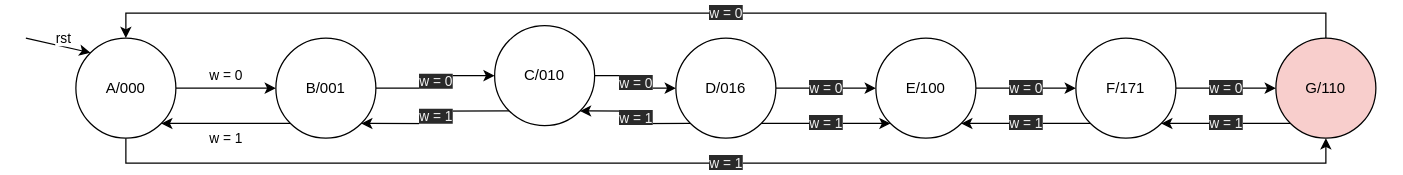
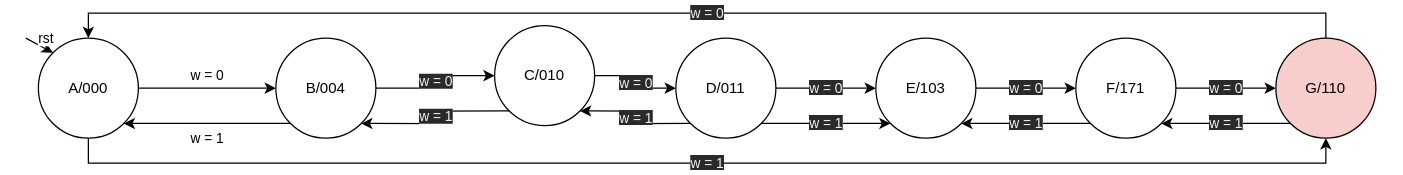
  <mxCell id="0" />
  <mxCell id="1" parent="0" />
  <mxCell id="2" value="w = 0" style="edgeStyle=orthogonalEdgeStyle;rounded=0;orthogonalLoop=1;jettySize=auto;html=1;entryX=0;entryY=0.5;entryDx=0;entryDy=0;" edge="1" parent="1" source="4" target="7"><mxGeometry y="10" relative="1" as="geometry"><mxPoint as="offset" /></mxGeometry></mxCell>
  <mxCell id="3" value="&lt;span style=&quot;color: rgb(240, 240, 240); font-family: helvetica; font-size: 11px; font-style: normal; font-weight: 400; letter-spacing: normal; text-align: center; text-indent: 0px; text-transform: none; word-spacing: 0px; background-color: rgb(42, 42, 42); display: inline; float: none;&quot;&gt;w = 1&lt;/span&gt;" style="edgeStyle=orthogonalEdgeStyle;rounded=0;orthogonalLoop=1;jettySize=auto;html=1;exitX=0.5;exitY=1;exitDx=0;exitDy=0;entryX=0.5;entryY=1;entryDx=0;entryDy=0;" edge="1" parent="1" source="4" target="22"><mxGeometry relative="1" as="geometry" /></mxCell>
- <mxCell id="4" value="A/000" style="ellipse;whiteSpace=wrap;html=1;aspect=fixed;" vertex="1" parent="1"><mxGeometry x="60" y="30" width="80" height="80" as="geometry" /></mxCell>
+ <mxCell id="4" value="A/000" style="ellipse;whiteSpace=wrap;html=1;aspect=fixed;" vertex="1" parent="1"><mxGeometry x="30" y="30" width="80" height="80" as="geometry" /></mxCell>
  <mxCell id="5" value="&lt;span style=&quot;color: rgb(240, 240, 240); font-family: helvetica; font-size: 11px; font-style: normal; font-weight: 400; letter-spacing: normal; text-align: center; text-indent: 0px; text-transform: none; word-spacing: 0px; background-color: rgb(42, 42, 42); display: inline; float: none;&quot;&gt;w = 0&lt;/span&gt;" style="edgeStyle=orthogonalEdgeStyle;rounded=0;orthogonalLoop=1;jettySize=auto;html=1;exitX=1;exitY=0.5;exitDx=0;exitDy=0;entryX=0;entryY=0.5;entryDx=0;entryDy=0;" edge="1" parent="1" source="7" target="10"><mxGeometry relative="1" as="geometry" /></mxCell>
  <mxCell id="6" value="w = 1" style="edgeStyle=orthogonalEdgeStyle;rounded=0;orthogonalLoop=1;jettySize=auto;html=1;exitX=0;exitY=1;exitDx=0;exitDy=0;entryX=1;entryY=1;entryDx=0;entryDy=0;" edge="1" parent="1" source="7" target="4"><mxGeometry y="12" relative="1" as="geometry"><mxPoint as="offset" /></mxGeometry></mxCell>
- <mxCell id="7" value="B/001" style="ellipse;whiteSpace=wrap;html=1;" vertex="1" parent="1"><mxGeometry x="220" y="30" width="80" height="80" as="geometry" /></mxCell>
+ <mxCell id="7" value="B/004" style="ellipse;whiteSpace=wrap;html=1;" vertex="1" parent="1"><mxGeometry x="220" y="30" width="80" height="80" as="geometry" /></mxCell>
  <mxCell id="8" value="&lt;span style=&quot;color: rgb(240, 240, 240); font-family: helvetica; font-size: 11px; font-style: normal; font-weight: 400; letter-spacing: normal; text-align: center; text-indent: 0px; text-transform: none; word-spacing: 0px; background-color: rgb(42, 42, 42); display: inline; float: none;&quot;&gt;w = 0&lt;/span&gt;" style="edgeStyle=orthogonalEdgeStyle;rounded=0;orthogonalLoop=1;jettySize=auto;html=1;exitX=1;exitY=0.5;exitDx=0;exitDy=0;entryX=0;entryY=0.5;entryDx=0;entryDy=0;" edge="1" parent="1" source="10" target="14"><mxGeometry relative="1" as="geometry" /></mxCell>
  <mxCell id="9" value="&lt;span style=&quot;color: rgb(240, 240, 240); font-family: helvetica; font-size: 11px; font-style: normal; font-weight: 400; letter-spacing: normal; text-align: center; text-indent: 0px; text-transform: none; word-spacing: 0px; background-color: rgb(42, 42, 42); display: inline; float: none;&quot;&gt;w = 1&lt;/span&gt;" style="edgeStyle=orthogonalEdgeStyle;rounded=0;orthogonalLoop=1;jettySize=auto;html=1;exitX=0;exitY=1;exitDx=0;exitDy=0;entryX=1;entryY=1;entryDx=0;entryDy=0;" edge="1" parent="1" source="10" target="7"><mxGeometry relative="1" as="geometry" /></mxCell>
  <mxCell id="10" value="C/010" style="ellipse;whiteSpace=wrap;html=1;aspect=fixed;" vertex="1" parent="1"><mxGeometry x="395" y="20" width="80" height="80" as="geometry" /></mxCell>
  <mxCell id="11" value="&lt;span style=&quot;color: rgb(240, 240, 240); font-family: helvetica; font-size: 11px; font-style: normal; font-weight: 400; letter-spacing: normal; text-align: center; text-indent: 0px; text-transform: none; word-spacing: 0px; background-color: rgb(42, 42, 42); display: inline; float: none;&quot;&gt;w = 0&lt;/span&gt;" style="edgeStyle=orthogonalEdgeStyle;rounded=0;orthogonalLoop=1;jettySize=auto;html=1;exitX=1;exitY=0.5;exitDx=0;exitDy=0;entryX=0;entryY=0.5;entryDx=0;entryDy=0;" edge="1" parent="1" source="14" target="16"><mxGeometry relative="1" as="geometry" /></mxCell>
  <mxCell id="12" value="&lt;span style=&quot;color: rgb(240, 240, 240); font-family: helvetica; font-size: 11px; font-style: normal; font-weight: 400; letter-spacing: normal; text-align: center; text-indent: 0px; text-transform: none; word-spacing: 0px; background-color: rgb(42, 42, 42); display: inline; float: none;&quot;&gt;w = 1&lt;/span&gt;" style="edgeStyle=orthogonalEdgeStyle;rounded=0;orthogonalLoop=1;jettySize=auto;html=1;exitX=0;exitY=1;exitDx=0;exitDy=0;entryX=1;entryY=1;entryDx=0;entryDy=0;" edge="1" parent="1" source="14" target="10"><mxGeometry relative="1" as="geometry" /></mxCell>
  <mxCell id="13" value="&lt;span style=&quot;color: rgb(240, 240, 240); font-family: helvetica; font-size: 11px; font-style: normal; font-weight: 400; letter-spacing: normal; text-align: center; text-indent: 0px; text-transform: none; word-spacing: 0px; background-color: rgb(42, 42, 42); display: inline; float: none;&quot;&gt;w = 1&lt;/span&gt;" style="edgeStyle=orthogonalEdgeStyle;rounded=0;orthogonalLoop=1;jettySize=auto;html=1;exitX=1;exitY=1;exitDx=0;exitDy=0;entryX=0;entryY=1;entryDx=0;entryDy=0;" edge="1" parent="1" source="14" target="16"><mxGeometry relative="1" as="geometry" /></mxCell>
- <mxCell id="14" value="D/016" style="ellipse;whiteSpace=wrap;html=1;" vertex="1" parent="1"><mxGeometry x="540" y="30" width="80" height="80" as="geometry" /></mxCell>
+ <mxCell id="14" value="D/011" style="ellipse;whiteSpace=wrap;html=1;" vertex="1" parent="1"><mxGeometry x="540" y="30" width="80" height="80" as="geometry" /></mxCell>
  <mxCell id="15" value="&lt;span style=&quot;color: rgb(240, 240, 240); font-family: helvetica; font-size: 11px; font-style: normal; font-weight: 400; letter-spacing: normal; text-align: center; text-indent: 0px; text-transform: none; word-spacing: 0px; background-color: rgb(42, 42, 42); display: inline; float: none;&quot;&gt;w = 0&lt;/span&gt;" style="edgeStyle=orthogonalEdgeStyle;rounded=0;orthogonalLoop=1;jettySize=auto;html=1;exitX=1;exitY=0.5;exitDx=0;exitDy=0;entryX=0;entryY=0.5;entryDx=0;entryDy=0;" edge="1" parent="1" source="16" target="19"><mxGeometry relative="1" as="geometry" /></mxCell>
- <mxCell id="16" value="E/100" style="ellipse;whiteSpace=wrap;html=1;aspect=fixed;" vertex="1" parent="1"><mxGeometry x="700" y="30" width="80" height="80" as="geometry" /></mxCell>
+ <mxCell id="16" value="E/103" style="ellipse;whiteSpace=wrap;html=1;aspect=fixed;" vertex="1" parent="1"><mxGeometry x="700" y="30" width="80" height="80" as="geometry" /></mxCell>
  <mxCell id="17" value="&lt;span style=&quot;color: rgb(240, 240, 240); font-family: helvetica; font-size: 11px; font-style: normal; font-weight: 400; letter-spacing: normal; text-align: center; text-indent: 0px; text-transform: none; word-spacing: 0px; background-color: rgb(42, 42, 42); display: inline; float: none;&quot;&gt;w = 0&lt;/span&gt;" style="edgeStyle=orthogonalEdgeStyle;rounded=0;orthogonalLoop=1;jettySize=auto;html=1;exitX=1;exitY=0.5;exitDx=0;exitDy=0;entryX=0;entryY=0.5;entryDx=0;entryDy=0;" edge="1" parent="1" source="19" target="22"><mxGeometry relative="1" as="geometry" /></mxCell>
  <mxCell id="18" value="&lt;span style=&quot;color: rgb(240, 240, 240); font-family: helvetica; font-size: 11px; font-style: normal; font-weight: 400; letter-spacing: normal; text-align: center; text-indent: 0px; text-transform: none; word-spacing: 0px; background-color: rgb(42, 42, 42); display: inline; float: none;&quot;&gt;w = 1&lt;/span&gt;" style="edgeStyle=orthogonalEdgeStyle;rounded=0;orthogonalLoop=1;jettySize=auto;html=1;exitX=0;exitY=1;exitDx=0;exitDy=0;entryX=1;entryY=1;entryDx=0;entryDy=0;" edge="1" parent="1" source="19" target="16"><mxGeometry relative="1" as="geometry" /></mxCell>
  <mxCell id="19" value="F/171" style="ellipse;whiteSpace=wrap;html=1;" vertex="1" parent="1"><mxGeometry x="860" y="30" width="80" height="80" as="geometry" /></mxCell>
  <mxCell id="20" value="&lt;span style=&quot;color: rgb(240, 240, 240); font-family: helvetica; font-size: 11px; font-style: normal; font-weight: 400; letter-spacing: normal; text-align: center; text-indent: 0px; text-transform: none; word-spacing: 0px; background-color: rgb(42, 42, 42); display: inline; float: none;&quot;&gt;w = 1&lt;/span&gt;" style="edgeStyle=orthogonalEdgeStyle;rounded=0;orthogonalLoop=1;jettySize=auto;html=1;exitX=0;exitY=1;exitDx=0;exitDy=0;entryX=1;entryY=1;entryDx=0;entryDy=0;" edge="1" parent="1" source="22" target="19"><mxGeometry relative="1" as="geometry" /></mxCell>
  <mxCell id="21" value="&lt;span style=&quot;color: rgb(240, 240, 240); font-family: helvetica; font-size: 11px; font-style: normal; font-weight: 400; letter-spacing: normal; text-align: center; text-indent: 0px; text-transform: none; word-spacing: 0px; background-color: rgb(42, 42, 42); display: inline; float: none;&quot;&gt;w = 0&lt;/span&gt;" style="edgeStyle=orthogonalEdgeStyle;rounded=0;orthogonalLoop=1;jettySize=auto;html=1;exitX=0.5;exitY=0;exitDx=0;exitDy=0;entryX=0.5;entryY=0;entryDx=0;entryDy=0;" edge="1" parent="1" source="22" target="4"><mxGeometry relative="1" as="geometry" /></mxCell>
  <mxCell id="22" value="G/110" style="ellipse;whiteSpace=wrap;html=1;aspect=fixed;fillColor=#f8cecc;" vertex="1" parent="1"><mxGeometry x="1020" y="30" width="80" height="80" as="geometry" /></mxCell>
  <mxCell id="23" value="rst" style="endArrow=classic;html=1;rounded=0;entryX=0;entryY=0;entryDx=0;entryDy=0;" edge="1" parent="1" target="4"><mxGeometry x="0.104" y="7" width="50" height="50" relative="1" as="geometry"><mxPoint y="30" as="sourcePoint" x="20" /><mxPoint x="50" y="40" as="targetPoint" /><mxPoint as="offset" /></mxGeometry></mxCell>
